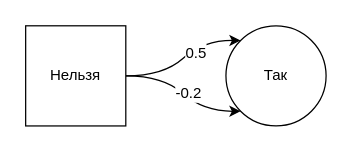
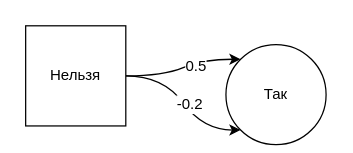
  <mxCell id="0" />
  <mxCell id="1" parent="0" />
  <mxCell id="2" style="edgeStyle=entityRelationEdgeStyle;curved=1;orthogonalLoop=1;jettySize=auto;html=1;entryX=0;entryY=0;entryDx=0;entryDy=0;" edge="1" parent="1" source="6" target="7"><mxGeometry relative="1" as="geometry" /></mxCell>
  <mxCell id="3" value="0.5" style="text;html=1;align=center;verticalAlign=middle;resizable=0;points=[];labelBackgroundColor=#ffffff;" vertex="1" connectable="0" parent="2"><mxGeometry x="0.183" y="-3" relative="1" as="geometry"><mxPoint as="offset" /></mxGeometry></mxCell>
  <mxCell id="4" style="edgeStyle=entityRelationEdgeStyle;curved=1;orthogonalLoop=1;jettySize=auto;html=1;entryX=0;entryY=1;entryDx=0;entryDy=0;" edge="1" parent="1" source="6" target="7"><mxGeometry relative="1" as="geometry" /></mxCell>
  <mxCell id="5" value="&lt;div&gt;-0.2&lt;/div&gt;" style="text;html=1;align=center;verticalAlign=middle;resizable=0;points=[];labelBackgroundColor=#ffffff;" vertex="1" connectable="0" parent="4"><mxGeometry x="0.059" y="3" relative="1" as="geometry"><mxPoint as="offset" /></mxGeometry></mxCell>
  <mxCell id="6" value="Нельзя" style="whiteSpace=wrap;html=1;aspect=fixed;rounded=0;" vertex="1" parent="1"><mxGeometry x="20" y="20" width="80" height="80" as="geometry" /></mxCell>
- <mxCell id="7" value="Так" style="ellipse;whiteSpace=wrap;html=1;aspect=fixed;" vertex="1" parent="1"><mxGeometry x="180" y="20" width="80" height="80" as="geometry" /></mxCell>
+ <mxCell id="7" value="Так" style="ellipse;whiteSpace=wrap;html=1;aspect=fixed;" vertex="1" parent="1"><mxGeometry x="180" y="35" width="80" height="80" as="geometry" /></mxCell>
